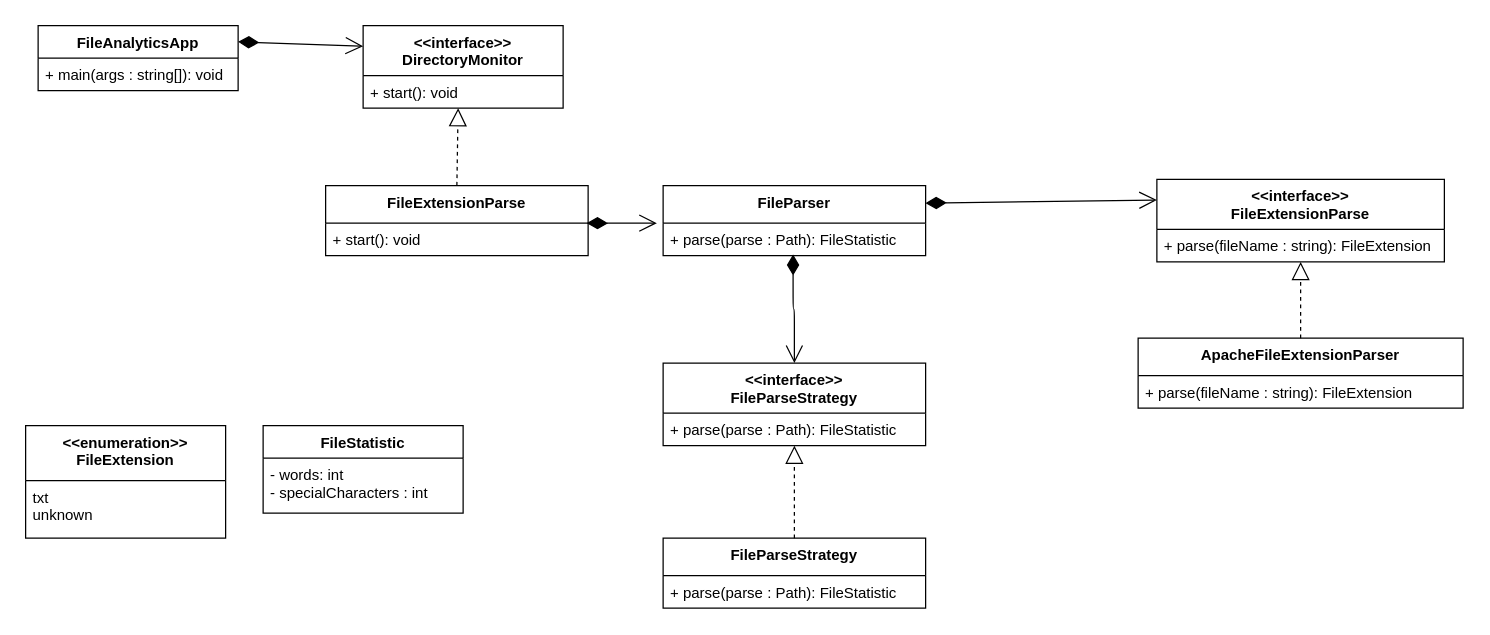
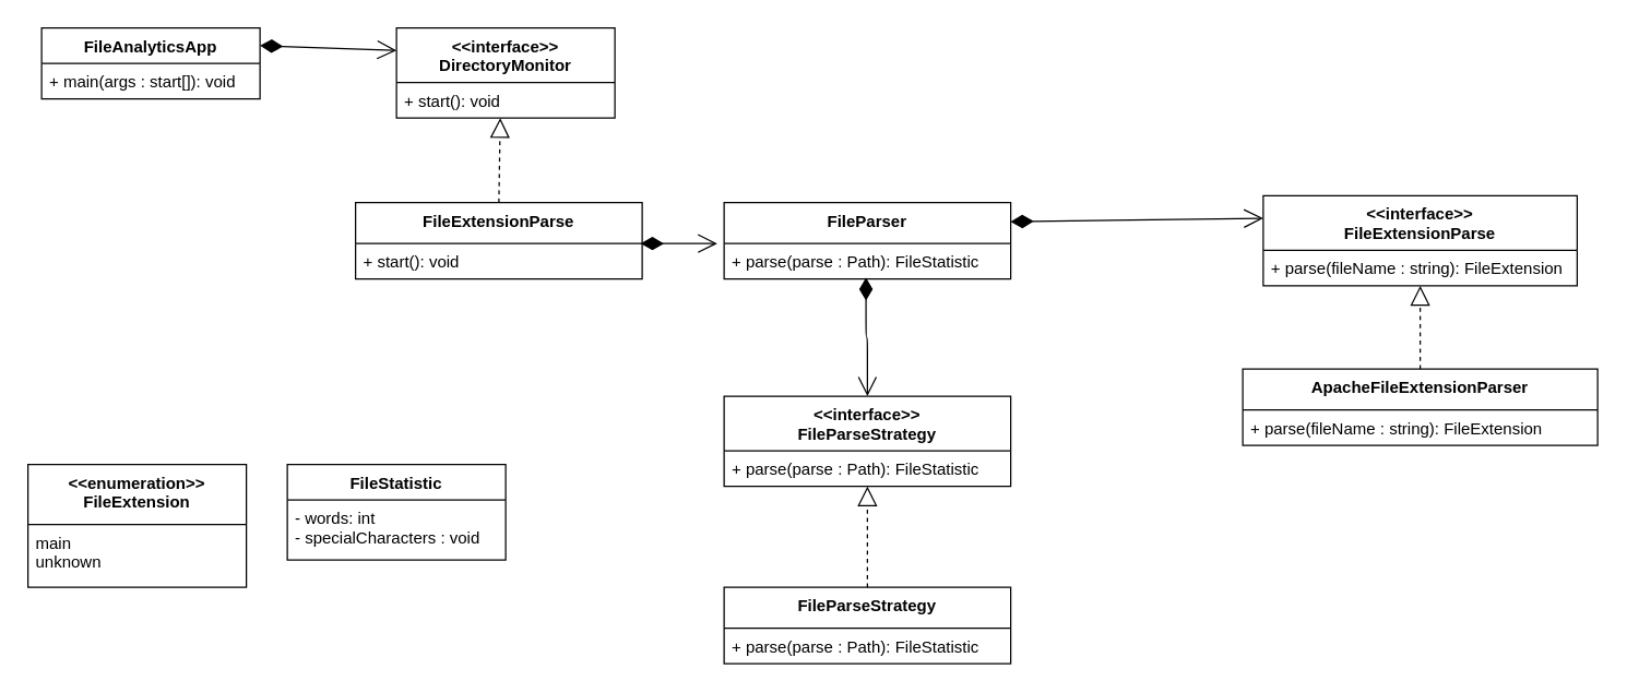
  <mxCell id="0" />
  <mxCell id="1" parent="0" />
  <mxCell id="2" value="FileAnalyticsApp" style="swimlane;fontStyle=1;align=center;verticalAlign=top;childLayout=stackLayout;horizontal=1;startSize=26;horizontalStack=0;resizeParent=1;resizeParentMax=0;resizeLast=0;collapsible=1;marginBottom=0;" vertex="1" parent="1"><mxGeometry x="30" y="20" width="160" height="52" as="geometry"><mxRectangle x="390" y="140" width="130" height="26" as="alternateBounds" /></mxGeometry></mxCell>
- <mxCell id="3" value="+ main(args : string[]): void" style="text;strokeColor=none;fillColor=none;align=left;verticalAlign=top;spacingLeft=4;spacingRight=4;overflow=hidden;rotatable=0;points=[[0,0.5],[1,0.5]];portConstraint=eastwest;" vertex="1" parent="2"><mxGeometry y="26" width="160" height="26" as="geometry" /></mxCell>
+ <mxCell id="3" value="+ main(args : start[]): void" style="text;strokeColor=none;fillColor=none;align=left;verticalAlign=top;spacingLeft=4;spacingRight=4;overflow=hidden;rotatable=0;points=[[0,0.5],[1,0.5]];portConstraint=eastwest;" vertex="1" parent="2"><mxGeometry y="26" width="160" height="26" as="geometry" /></mxCell>
  <mxCell id="4" value="FileExtensionParse" style="swimlane;fontStyle=1;align=center;verticalAlign=top;childLayout=stackLayout;horizontal=1;startSize=30;horizontalStack=0;resizeParent=1;resizeParentMax=0;resizeLast=0;collapsible=1;marginBottom=0;" vertex="1" parent="1"><mxGeometry x="260" y="148" width="210" height="56" as="geometry"><mxRectangle x="890" y="250" width="200" height="30" as="alternateBounds" /></mxGeometry></mxCell>
  <mxCell id="5" value="+ start(): void" style="text;strokeColor=none;fillColor=none;align=left;verticalAlign=top;spacingLeft=4;spacingRight=4;overflow=hidden;rotatable=0;points=[[0,0.5],[1,0.5]];portConstraint=eastwest;" vertex="1" parent="4"><mxGeometry y="30" width="210" height="26" as="geometry" /></mxCell>
  <mxCell id="6" value="" style="endArrow=open;html=1;endSize=12;startArrow=diamondThin;startSize=14;startFill=1;edgeStyle=orthogonalEdgeStyle;align=left;verticalAlign=bottom;exitX=0.495;exitY=0.962;exitDx=0;exitDy=0;exitPerimeter=0;" edge="1" parent="4"><mxGeometry x="-0.575" y="16" relative="1" as="geometry"><mxPoint x="209.0" y="30.002" as="sourcePoint" /><mxPoint x="265" y="30" as="targetPoint" /><mxPoint as="offset" /></mxGeometry></mxCell>
  <mxCell id="7" value="&lt;&lt;interface&gt;&gt;&#10;DirectoryMonitor" style="swimlane;fontStyle=1;align=center;verticalAlign=top;childLayout=stackLayout;horizontal=1;startSize=40;horizontalStack=0;resizeParent=1;resizeParentMax=0;resizeLast=0;collapsible=1;marginBottom=0;" vertex="1" parent="1"><mxGeometry x="290" y="20" width="160" height="66" as="geometry"><mxRectangle x="660" y="164" width="170" height="26" as="alternateBounds" /></mxGeometry></mxCell>
  <mxCell id="8" value="+ start(): void" style="text;strokeColor=none;fillColor=none;align=left;verticalAlign=top;spacingLeft=4;spacingRight=4;overflow=hidden;rotatable=0;points=[[0,0.5],[1,0.5]];portConstraint=eastwest;" vertex="1" parent="7"><mxGeometry y="40" width="160" height="26" as="geometry" /></mxCell>
  <mxCell id="9" value="" style="endArrow=open;html=1;endSize=12;startArrow=diamondThin;startSize=14;startFill=1;align=left;verticalAlign=bottom;exitX=1;exitY=0.25;exitDx=0;exitDy=0;entryX=0;entryY=0.25;entryDx=0;entryDy=0;" edge="1" parent="1" source="2" target="7"><mxGeometry x="-0.875" y="20" relative="1" as="geometry"><mxPoint x="130" y="50" as="sourcePoint" /><mxPoint x="290" y="50" as="targetPoint" /><mxPoint as="offset" /></mxGeometry></mxCell>
  <mxCell id="10" value="FileParser" style="swimlane;fontStyle=1;align=center;verticalAlign=top;childLayout=stackLayout;horizontal=1;startSize=30;horizontalStack=0;resizeParent=1;resizeParentMax=0;resizeLast=0;collapsible=1;marginBottom=0;" vertex="1" parent="1"><mxGeometry x="530" y="148" width="210" height="56" as="geometry"><mxRectangle x="890" y="250" width="200" height="30" as="alternateBounds" /></mxGeometry></mxCell>
  <mxCell id="11" value="+ parse(parse : Path): FileStatistic" style="text;strokeColor=none;fillColor=none;align=left;verticalAlign=top;spacingLeft=4;spacingRight=4;overflow=hidden;rotatable=0;points=[[0,0.5],[1,0.5]];portConstraint=eastwest;" vertex="1" parent="10"><mxGeometry y="30" width="210" height="26" as="geometry" /></mxCell>
  <mxCell id="12" value="&lt;&lt;interface&gt;&gt;&#10;FileExtensionParse" style="swimlane;fontStyle=1;align=center;verticalAlign=top;childLayout=stackLayout;horizontal=1;startSize=40;horizontalStack=0;resizeParent=1;resizeParentMax=0;resizeLast=0;collapsible=1;marginBottom=0;" vertex="1" parent="1"><mxGeometry x="925" y="143" width="230" height="66" as="geometry"><mxRectangle x="890" y="250" width="200" height="30" as="alternateBounds" /></mxGeometry></mxCell>
  <mxCell id="13" value="+ parse(fileName : string): FileExtension" style="text;strokeColor=none;fillColor=none;align=left;verticalAlign=top;spacingLeft=4;spacingRight=4;overflow=hidden;rotatable=0;points=[[0,0.5],[1,0.5]];portConstraint=eastwest;" vertex="1" parent="12"><mxGeometry y="40" width="230" height="26" as="geometry" /></mxCell>
  <mxCell id="14" value="ApacheFileExtensionParser" style="swimlane;fontStyle=1;align=center;verticalAlign=top;childLayout=stackLayout;horizontal=1;startSize=30;horizontalStack=0;resizeParent=1;resizeParentMax=0;resizeLast=0;collapsible=1;marginBottom=0;" vertex="1" parent="1"><mxGeometry x="910" y="270" width="260" height="56" as="geometry"><mxRectangle x="890" y="250" width="200" height="30" as="alternateBounds" /></mxGeometry></mxCell>
  <mxCell id="15" value="+ parse(fileName : string): FileExtension" style="text;strokeColor=none;fillColor=none;align=left;verticalAlign=top;spacingLeft=4;spacingRight=4;overflow=hidden;rotatable=0;points=[[0,0.5],[1,0.5]];portConstraint=eastwest;" vertex="1" parent="14"><mxGeometry y="30" width="260" height="26" as="geometry" /></mxCell>
  <mxCell id="16" value="" style="endArrow=block;dashed=1;endFill=0;endSize=12;html=1;exitX=0.5;exitY=0;exitDx=0;exitDy=0;" edge="1" parent="1" source="14" target="13"><mxGeometry width="160" relative="1" as="geometry"><mxPoint x="530" y="230" as="sourcePoint" /><mxPoint x="930" y="204" as="targetPoint" /></mxGeometry></mxCell>
  <mxCell id="17" value="&lt;&lt;interface&gt;&gt;&#10;FileParseStrategy" style="swimlane;fontStyle=1;align=center;verticalAlign=top;childLayout=stackLayout;horizontal=1;startSize=40;horizontalStack=0;resizeParent=1;resizeParentMax=0;resizeLast=0;collapsible=1;marginBottom=0;" vertex="1" parent="1"><mxGeometry x="530" y="290" width="210" height="66" as="geometry"><mxRectangle x="890" y="250" width="200" height="30" as="alternateBounds" /></mxGeometry></mxCell>
  <mxCell id="18" value="+ parse(parse : Path): FileStatistic" style="text;strokeColor=none;fillColor=none;align=left;verticalAlign=top;spacingLeft=4;spacingRight=4;overflow=hidden;rotatable=0;points=[[0,0.5],[1,0.5]];portConstraint=eastwest;" vertex="1" parent="17"><mxGeometry y="40" width="210" height="26" as="geometry" /></mxCell>
  <mxCell id="19" value="FileParseStrategy" style="swimlane;fontStyle=1;align=center;verticalAlign=top;childLayout=stackLayout;horizontal=1;startSize=30;horizontalStack=0;resizeParent=1;resizeParentMax=0;resizeLast=0;collapsible=1;marginBottom=0;" vertex="1" parent="1"><mxGeometry x="530" y="430" width="210" height="56" as="geometry"><mxRectangle x="890" y="250" width="200" height="30" as="alternateBounds" /></mxGeometry></mxCell>
  <mxCell id="20" value="+ parse(parse : Path): FileStatistic" style="text;strokeColor=none;fillColor=none;align=left;verticalAlign=top;spacingLeft=4;spacingRight=4;overflow=hidden;rotatable=0;points=[[0,0.5],[1,0.5]];portConstraint=eastwest;" vertex="1" parent="19"><mxGeometry y="30" width="210" height="26" as="geometry" /></mxCell>
  <mxCell id="21" value="" style="endArrow=block;dashed=1;endFill=0;endSize=12;html=1;exitX=0.5;exitY=0;exitDx=0;exitDy=0;entryX=0.5;entryY=1;entryDx=0;entryDy=0;entryPerimeter=0;" edge="1" parent="1" source="19" target="18"><mxGeometry width="160" relative="1" as="geometry"><mxPoint x="634.5" y="522" as="sourcePoint" /><mxPoint x="634.5" y="396" as="targetPoint" /></mxGeometry></mxCell>
  <mxCell id="22" value="" style="endArrow=open;html=1;endSize=12;startArrow=diamondThin;startSize=14;startFill=1;edgeStyle=orthogonalEdgeStyle;align=left;verticalAlign=bottom;exitX=0.495;exitY=0.962;exitDx=0;exitDy=0;exitPerimeter=0;entryX=0.5;entryY=0;entryDx=0;entryDy=0;" edge="1" parent="1" source="11" target="17"><mxGeometry x="-0.575" y="16" relative="1" as="geometry"><mxPoint x="590" y="250" as="sourcePoint" /><mxPoint x="634" y="330" as="targetPoint" /><mxPoint as="offset" /></mxGeometry></mxCell>
  <mxCell id="23" value="" style="endArrow=open;html=1;endSize=12;startArrow=diamondThin;startSize=14;startFill=1;align=left;verticalAlign=bottom;exitX=1;exitY=0.25;exitDx=0;exitDy=0;entryX=0;entryY=0.25;entryDx=0;entryDy=0;" edge="1" parent="1" source="10" target="12"><mxGeometry x="-0.575" y="16" relative="1" as="geometry"><mxPoint x="643.95" y="213.012" as="sourcePoint" /><mxPoint x="920" y="162" as="targetPoint" /><mxPoint as="offset" /></mxGeometry></mxCell>
  <mxCell id="24" value="" style="endArrow=block;dashed=1;endFill=0;endSize=12;html=1;exitX=0.5;exitY=0;exitDx=0;exitDy=0;entryX=0.475;entryY=1;entryDx=0;entryDy=0;entryPerimeter=0;" edge="1" parent="1" source="4" target="8"><mxGeometry width="160" relative="1" as="geometry"><mxPoint x="1040" y="270" as="sourcePoint" /><mxPoint x="1040" y="204" as="targetPoint" /><Array as="points" /></mxGeometry></mxCell>
  <mxCell id="25" value="&lt;&lt;enumeration&gt;&gt;&#10;FileExtension" style="swimlane;fontStyle=1;align=center;verticalAlign=top;childLayout=stackLayout;horizontal=1;startSize=44;horizontalStack=0;resizeParent=1;resizeParentMax=0;resizeLast=0;collapsible=1;marginBottom=0;" vertex="1" parent="1"><mxGeometry x="20" y="340" width="160" height="90" as="geometry" /></mxCell>
- <mxCell id="26" value="txt&#10;unknown" style="text;strokeColor=none;fillColor=none;align=left;verticalAlign=top;spacingLeft=4;spacingRight=4;overflow=hidden;rotatable=0;points=[[0,0.5],[1,0.5]];portConstraint=eastwest;" vertex="1" parent="25"><mxGeometry y="44" width="160" height="46" as="geometry" /></mxCell>
+ <mxCell id="26" value="main&#10;unknown" style="text;strokeColor=none;fillColor=none;align=left;verticalAlign=top;spacingLeft=4;spacingRight=4;overflow=hidden;rotatable=0;points=[[0,0.5],[1,0.5]];portConstraint=eastwest;" vertex="1" parent="25"><mxGeometry y="44" width="160" height="46" as="geometry" /></mxCell>
  <mxCell id="27" value="FileStatistic" style="swimlane;fontStyle=1;align=center;verticalAlign=top;childLayout=stackLayout;horizontal=1;startSize=26;horizontalStack=0;resizeParent=1;resizeParentMax=0;resizeLast=0;collapsible=1;marginBottom=0;" vertex="1" parent="1"><mxGeometry x="210" y="340" width="160" height="70" as="geometry" /></mxCell>
- <mxCell id="28" value="- words: int&#10;- specialCharacters : int" style="text;strokeColor=none;fillColor=none;align=left;verticalAlign=top;spacingLeft=4;spacingRight=4;overflow=hidden;rotatable=0;points=[[0,0.5],[1,0.5]];portConstraint=eastwest;" vertex="1" parent="27"><mxGeometry y="26" width="160" height="44" as="geometry" /></mxCell>
+ <mxCell id="28" value="- words: int&#10;- specialCharacters : void" style="text;strokeColor=none;fillColor=none;align=left;verticalAlign=top;spacingLeft=4;spacingRight=4;overflow=hidden;rotatable=0;points=[[0,0.5],[1,0.5]];portConstraint=eastwest;" vertex="1" parent="27"><mxGeometry y="26" width="160" height="44" as="geometry" /></mxCell>
